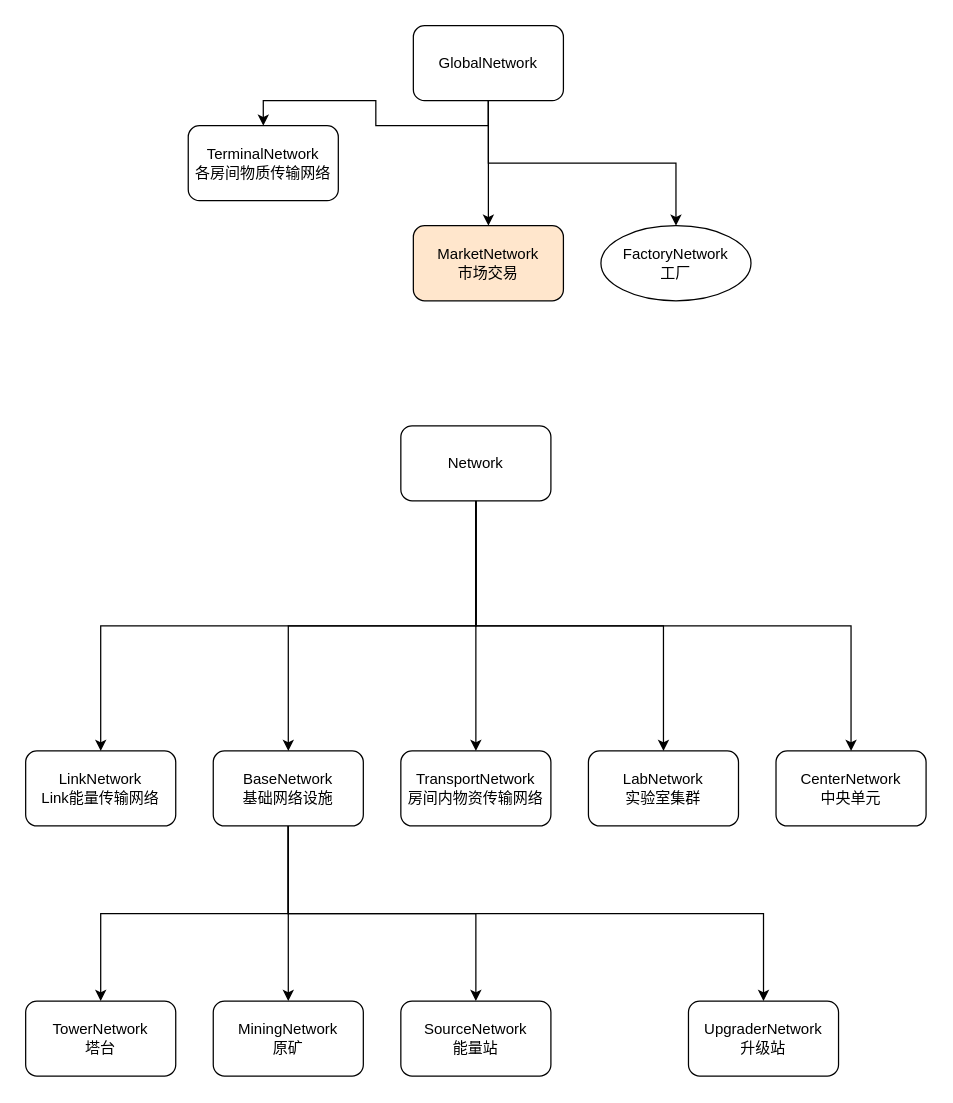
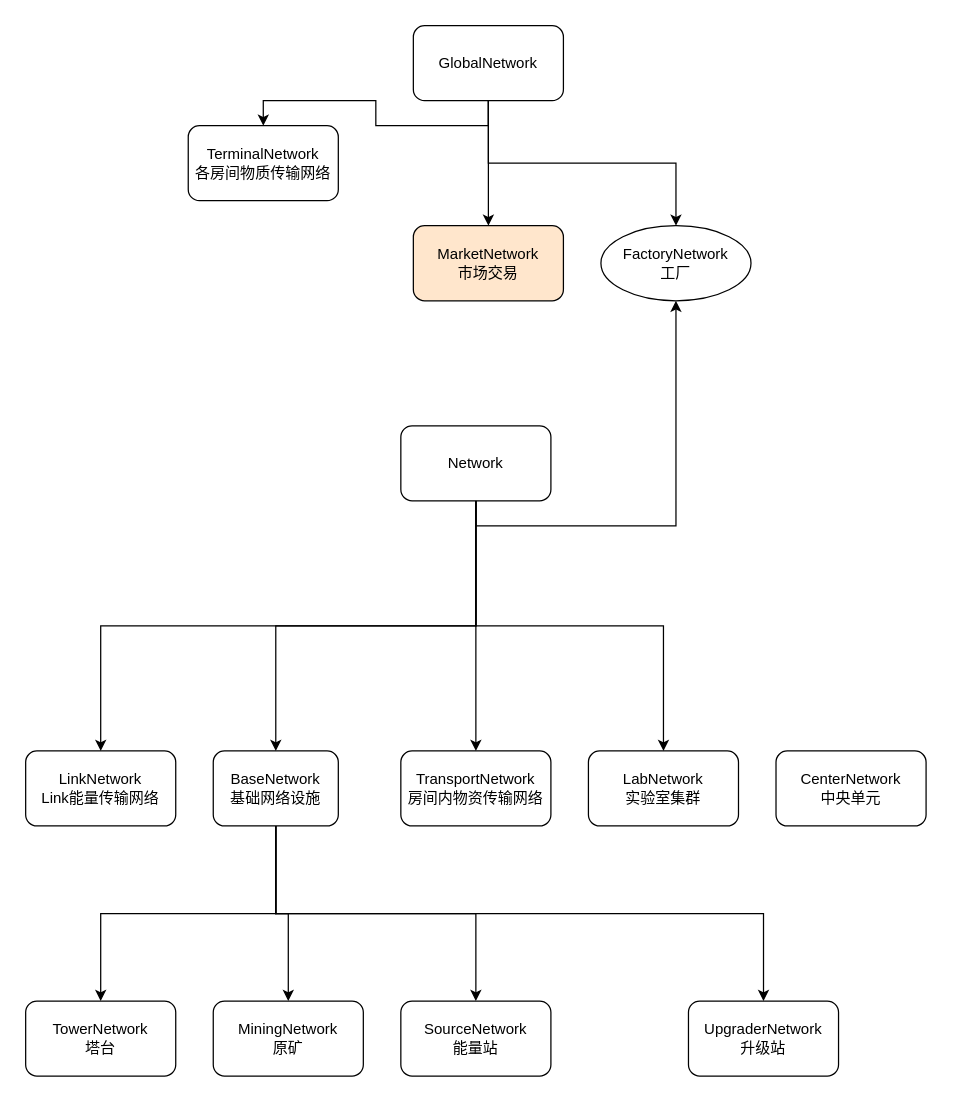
  <mxCell id="0" />
  <mxCell id="1" parent="0" />
  <mxCell id="2" style="edgeStyle=orthogonalEdgeStyle;rounded=0;orthogonalLoop=1;jettySize=auto;html=1;exitX=0.5;exitY=1;exitDx=0;exitDy=0;entryX=0.5;entryY=0;entryDx=0;entryDy=0;" edge="1" parent="1" source="7" target="8"><mxGeometry relative="1" as="geometry" /></mxCell>
  <mxCell id="3" style="edgeStyle=orthogonalEdgeStyle;rounded=0;orthogonalLoop=1;jettySize=auto;html=1;exitX=0.5;exitY=1;exitDx=0;exitDy=0;entryX=0.5;entryY=0;entryDx=0;entryDy=0;" edge="1" parent="1" source="7" target="19"><mxGeometry relative="1" as="geometry" /></mxCell>
  <mxCell id="4" style="edgeStyle=orthogonalEdgeStyle;rounded=0;orthogonalLoop=1;jettySize=auto;html=1;exitX=0.5;exitY=1;exitDx=0;exitDy=0;" edge="1" parent="1" source="7" target="10"><mxGeometry relative="1" as="geometry" /></mxCell>
  <mxCell id="5" style="edgeStyle=orthogonalEdgeStyle;rounded=0;orthogonalLoop=1;jettySize=auto;html=1;exitX=0.5;exitY=1;exitDx=0;exitDy=0;entryX=0.5;entryY=0;entryDx=0;entryDy=0;" edge="1" parent="1" source="7" target="9"><mxGeometry relative="1" as="geometry" /></mxCell>
- <mxCell id="6" style="edgeStyle=orthogonalEdgeStyle;rounded=0;orthogonalLoop=1;jettySize=auto;html=1;exitX=0.5;exitY=1;exitDx=0;exitDy=0;entryX=0.5;entryY=0;entryDx=0;entryDy=0;" edge="1" parent="1" source="7" target="11"><mxGeometry relative="1" as="geometry" /></mxCell>
+ <mxCell id="6" style="edgeStyle=orthogonalEdgeStyle;rounded=0;orthogonalLoop=1;jettySize=auto;html=1;exitX=0.5;exitY=1;exitDx=0;exitDy=0;" edge="1" parent="1" source="7" target="27"><mxGeometry relative="1" as="geometry" /></mxCell>
  <mxCell id="7" value="Network" style="rounded=1;whiteSpace=wrap;html=1;" parent="1" vertex="1"><mxGeometry x="320" width="120" height="60" as="geometry" y="340" /></mxCell>
  <mxCell id="8" value="LinkNetwork&lt;br&gt;Link能量传输网络" style="rounded=1;whiteSpace=wrap;html=1;" parent="1" vertex="1"><mxGeometry y="600" width="120" height="60" as="geometry" x="20" /></mxCell>
  <mxCell id="9" value="LabNetwork&lt;br&gt;实验室集群" style="rounded=1;whiteSpace=wrap;html=1;" parent="1" vertex="1"><mxGeometry x="470" y="600" width="120" height="60" as="geometry" /></mxCell>
  <mxCell id="10" value="TransportNetwork&lt;br&gt;房间内物资传输网络" style="rounded=1;whiteSpace=wrap;html=1;" parent="1" vertex="1"><mxGeometry x="320" y="600" width="120" height="60" as="geometry" /></mxCell>
  <mxCell id="11" value="CenterNetwork&lt;br&gt;中央单元" style="rounded=1;whiteSpace=wrap;html=1;" parent="1" vertex="1"><mxGeometry x="620" y="600" width="120" height="60" as="geometry" /></mxCell>
  <mxCell id="12" value="SourceNetwork&lt;br&gt;能量站" style="rounded=1;whiteSpace=wrap;html=1;" parent="1" vertex="1"><mxGeometry x="320" y="800" width="120" height="60" as="geometry" /></mxCell>
  <mxCell id="13" value="UpgraderNetwork&lt;br&gt;升级站" style="rounded=1;whiteSpace=wrap;html=1;" parent="1" vertex="1"><mxGeometry x="550" y="800" width="120" height="60" as="geometry" /></mxCell>
  <mxCell id="14" value="MiningNetwork&lt;br&gt;原矿" style="rounded=1;whiteSpace=wrap;html=1;" parent="1" vertex="1"><mxGeometry x="170" y="800" width="120" height="60" as="geometry" /></mxCell>
  <mxCell id="15" style="edgeStyle=orthogonalEdgeStyle;rounded=0;orthogonalLoop=1;jettySize=auto;html=1;exitX=0.5;exitY=1;exitDx=0;exitDy=0;entryX=0.5;entryY=0;entryDx=0;entryDy=0;" edge="1" parent="1" source="19" target="20"><mxGeometry relative="1" as="geometry" /></mxCell>
  <mxCell id="16" style="edgeStyle=orthogonalEdgeStyle;rounded=0;orthogonalLoop=1;jettySize=auto;html=1;exitX=0.5;exitY=1;exitDx=0;exitDy=0;entryX=0.5;entryY=0;entryDx=0;entryDy=0;" edge="1" parent="1" source="19" target="14"><mxGeometry relative="1" as="geometry" /></mxCell>
  <mxCell id="17" style="edgeStyle=orthogonalEdgeStyle;rounded=0;orthogonalLoop=1;jettySize=auto;html=1;exitX=0.5;exitY=1;exitDx=0;exitDy=0;entryX=0.5;entryY=0;entryDx=0;entryDy=0;" edge="1" parent="1" source="19" target="12"><mxGeometry relative="1" as="geometry" /></mxCell>
  <mxCell id="18" style="edgeStyle=orthogonalEdgeStyle;rounded=0;orthogonalLoop=1;jettySize=auto;html=1;exitX=0.5;exitY=1;exitDx=0;exitDy=0;entryX=0.5;entryY=0;entryDx=0;entryDy=0;" edge="1" parent="1" source="19" target="13"><mxGeometry relative="1" as="geometry" /></mxCell>
- <mxCell id="19" value="BaseNetwork&lt;br&gt;基础网络设施" style="rounded=1;whiteSpace=wrap;html=1;" vertex="1" parent="1"><mxGeometry x="170" y="600" width="120" height="60" as="geometry" /></mxCell>
+ <mxCell id="19" value="BaseNetwork&lt;br&gt;基础网络设施" style="rounded=1;whiteSpace=wrap;html=1;" vertex="1" parent="1"><mxGeometry x="170" y="600" width="100" height="60" as="geometry" /></mxCell>
  <mxCell id="20" value="TowerNetwork&lt;br&gt;塔台" style="rounded=1;whiteSpace=wrap;html=1;" vertex="1" parent="1"><mxGeometry y="800" width="120" height="60" as="geometry" x="20" /></mxCell>
  <mxCell id="21" value="TerminalNetwork&lt;br&gt;各房间物质传输网络" style="rounded=1;whiteSpace=wrap;html=1;" vertex="1" parent="1"><mxGeometry x="150" y="100" width="120" height="60" as="geometry" /></mxCell>
  <mxCell id="22" value="MarketNetwork&lt;br&gt;市场交易" style="rounded=1;whiteSpace=wrap;html=1;fillColor=#ffe6cc;" vertex="1" parent="1"><mxGeometry x="330" y="180" width="120" height="60" as="geometry" /></mxCell>
  <mxCell id="23" style="edgeStyle=orthogonalEdgeStyle;rounded=0;orthogonalLoop=1;jettySize=auto;html=1;exitX=0.5;exitY=1;exitDx=0;exitDy=0;entryX=0.5;entryY=0;entryDx=0;entryDy=0;" edge="1" parent="1" source="26" target="21"><mxGeometry relative="1" as="geometry" /></mxCell>
  <mxCell id="24" style="edgeStyle=orthogonalEdgeStyle;rounded=0;orthogonalLoop=1;jettySize=auto;html=1;exitX=0.5;exitY=1;exitDx=0;exitDy=0;entryX=0.5;entryY=0;entryDx=0;entryDy=0;" edge="1" parent="1" source="26" target="22"><mxGeometry relative="1" as="geometry" /></mxCell>
  <mxCell id="25" style="edgeStyle=orthogonalEdgeStyle;rounded=0;orthogonalLoop=1;jettySize=auto;html=1;exitX=0.5;exitY=1;exitDx=0;exitDy=0;entryX=0.5;entryY=0;entryDx=0;entryDy=0;" edge="1" parent="1" source="26" target="27"><mxGeometry relative="1" as="geometry" /></mxCell>
  <mxCell id="26" value="GlobalNetwork" style="rounded=1;whiteSpace=wrap;html=1;" vertex="1" parent="1"><mxGeometry x="330" y="20" width="120" height="60" as="geometry" /></mxCell>
  <mxCell id="27" value="FactoryNetwork&lt;br&gt;工厂" style="ellipse;whiteSpace=wrap;html=1;" vertex="1" parent="1"><mxGeometry x="480" y="180" width="120" height="60" as="geometry" /></mxCell>
